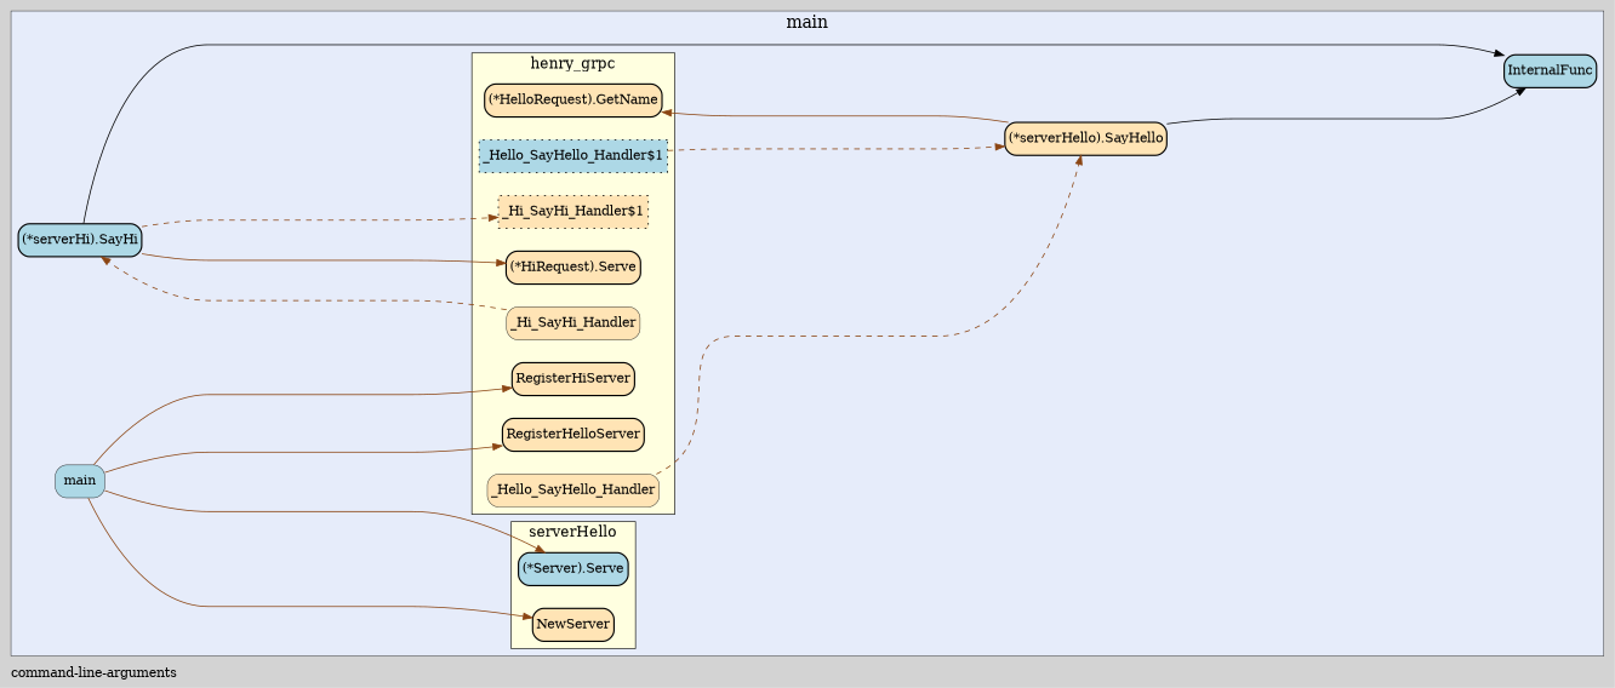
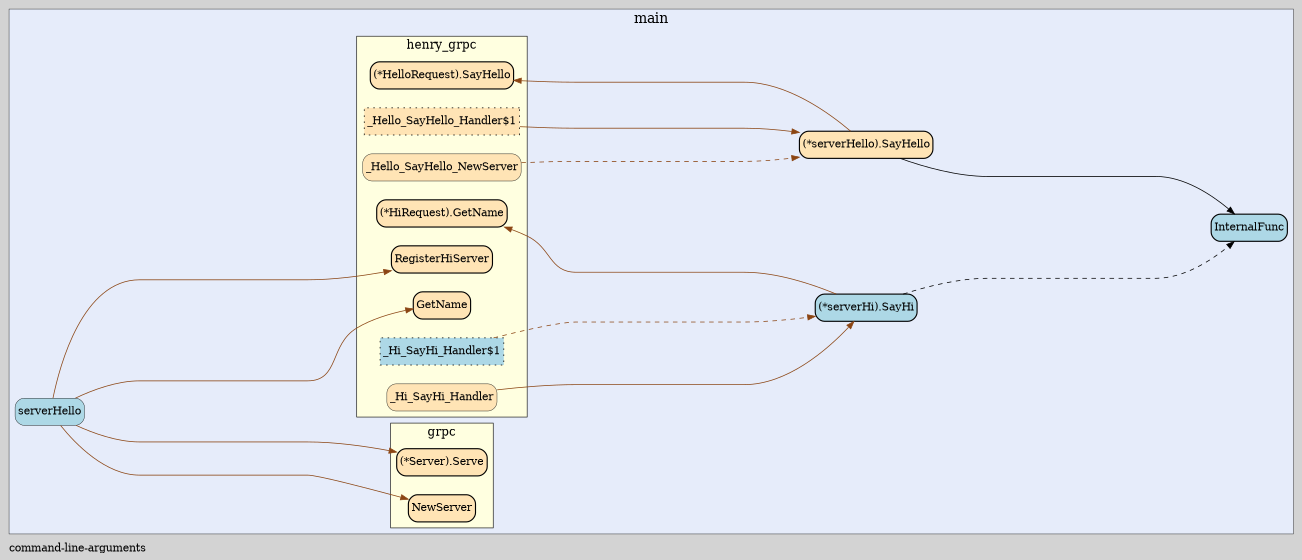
  digraph {
    bgcolor=lightgray
    fontname="DejaVu Serif"
    fontsize=14
    label="command-line-arguments"
    labeljust=l
    nodesep=0.35
    penwidth=0.5
    rankdir=LR
    style=solid
    node [fillcolor=moccasin fontname="DejaVu Serif" margin="0.05,0.0" penwidth=1.5 shape=box style="filled,rounded"]
    edge [color=saddlebrown fontname="DejaVu Serif" minlen=10]
    n1 [label=NewServer]
-   n2 [fillcolor=lightblue label="(*Server).Serve"]
-   n3 [label="(*HelloRequest).GetName"]
-   n4 [label=_Hello_SayHello_Handler penwidth=0.5]
-   n5 [label="(*HiRequest).Serve"]
+   n2 [label="(*Server).Serve"]
+   n3 [label="(*HelloRequest).SayHello"]
+   n4 [label=_Hello_SayHello_NewServer penwidth=0.5]
+   n5 [label="(*HiRequest).GetName"]
    n6 [label=_Hi_SayHi_Handler penwidth=0.5]
-   n7 [label=RegisterHelloServer]
+   n7 [label=GetName]
    n8 [label=RegisterHiServer]
-   n9 [label="_Hi_SayHi_Handler$1" penwidth=1.0 style="dotted,filled"]
-   n10 [fillcolor=lightblue label="_Hello_SayHello_Handler$1" penwidth=1.0 style="dotted,filled"]
+   n9 [fillcolor=lightblue label="_Hi_SayHi_Handler$1" penwidth=1.0 style="dotted,filled"]
+   n10 [label="_Hello_SayHello_Handler$1" penwidth=1.0 style="dotted,filled"]
    n11 [label="(*serverHello).SayHello"]
    n12 [fillcolor=lightblue label=InternalFunc]
    n13 [fillcolor=lightblue label="(*serverHi).SayHi"]
-   n14 [fillcolor=lightblue label=main penwidth=0.5]
+   n14 [fillcolor=lightblue label=serverHello penwidth=0.5]
    subgraph cluster_1 {
      bgcolor="#e6ecfa"
      fontsize=18
      label=main
      labeljust=c
      labelloc=t
      n11
      n12
      n13
      n14
      subgraph cluster_2 {
        bgcolor="#e6ecfa"
        fillcolor=lightyellow
        fontsize=16
-       label=serverHello
+       label=grpc
        labeljust=c
        labelloc=t
        penwidth=0.8
        rank=sink
        style=filled
        n1
        n2
      }
      subgraph cluster_3 {
        bgcolor="#e6ecfa"
        fillcolor=lightyellow
        fontsize=16
        label=henry_grpc
        labeljust=c
        labelloc=t
        penwidth=0.8
        rank=sink
        style=filled
        n3
        n4
        n5
        n6
        n7
        n8
        n9
        n10
      }
    }
    n4 -> n11 [style=dashed]
-   n6 -> n13 [style=dashed]
-   n13 -> n9 [style=dashed]
-   n10 -> n11 [style=dashed]
+   n6 -> n13 [style=solid]
+   n9 -> n13 [style=dashed]
+   n10 -> n11 [style=solid]
    n11 -> n3
    n11 -> n12 [color=""]
    n13 -> n5
-   n13 -> n12 [color=""]
+   n13 -> n12 [style=dashed color=""]
    n14 -> n1
    n14 -> n2
    n14 -> n7
    n14 -> n8
  }
